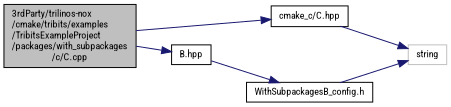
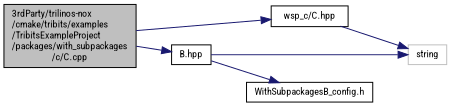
  digraph {
    fontname="Roboto Condensed"
    rankdir=LR
    node [color=black fillcolor=white fontname="Roboto Condensed" fontsize=10 shape=record style=filled]
    edge [color=midnightblue fontname="Roboto Condensed" fontsize=10 labelfontname=Helvetica labelfontsize=10 style=solid]
    n1 [fillcolor=grey75 fontcolor=black height=0.2 label="3rdParty/trilinos-nox\l/cmake/tribits/examples\l/TribitsExampleProject\l/packages/with_subpackages\l/c/C.cpp" width=0.4]
-   n2 [height=0.2 label="cmake_c/C.hpp" width=0.4]
+   n2 [height=0.2 label="wsp_c/C.hpp" width=0.4]
    n3 [height=0.2 label="B.hpp" width=0.4]
    n4 [color=grey75 height=0.2 label=string width=0.4]
    n5 [height=0.2 label="WithSubpackagesB_config.h" width=0.4]
    n1 -> n2
    n1 -> n3
    n2 -> n4
-   n5 -> n4
+   n3 -> n4
    n3 -> n5
  }
